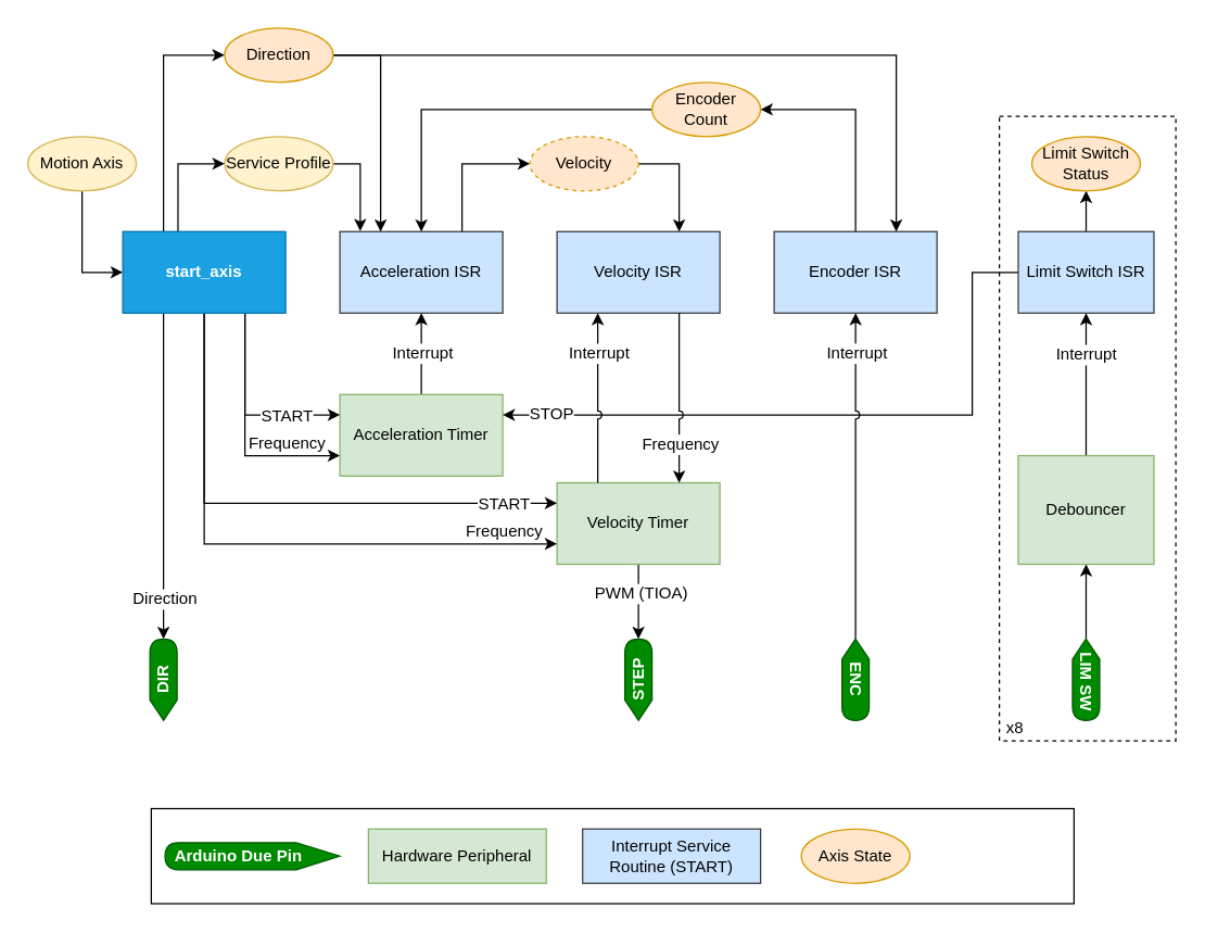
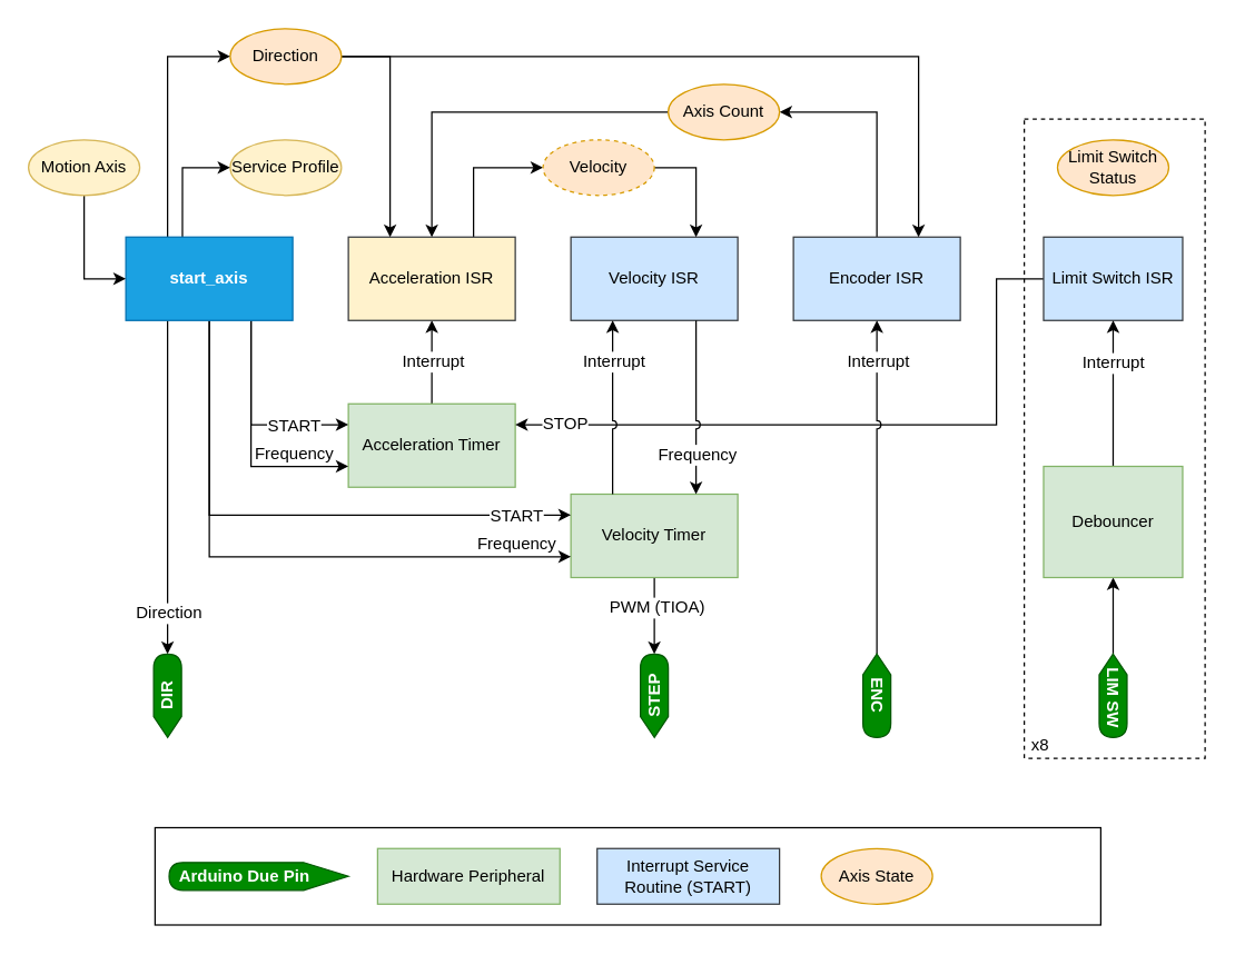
  <mxCell id="0" />
  <mxCell id="1" parent="0" />
  <mxCell id="2" value="" style="rounded=0;whiteSpace=wrap;html=1;align=center;" parent="1" vertex="1"><mxGeometry x="111" y="595" width="680" height="70" as="geometry" /></mxCell>
  <mxCell id="3" value="&amp;nbsp;x8" style="rounded=0;whiteSpace=wrap;html=1;verticalAlign=bottom;align=left;fillColor=none;dashed=1;" parent="1" vertex="1"><mxGeometry x="736" y="85" width="130" height="460" as="geometry" /></mxCell>
  <mxCell id="4" style="edgeStyle=orthogonalEdgeStyle;rounded=0;orthogonalLoop=1;jettySize=auto;html=1;entryX=1;entryY=0.5;entryDx=0;entryDy=0;entryPerimeter=0;" parent="1" source="6" target="51" edge="1"><mxGeometry relative="1" as="geometry"><mxPoint x="470" y="430" as="targetPoint" /></mxGeometry></mxCell>
  <mxCell id="5" value="PWM (TIOA)" style="text;html=1;align=center;verticalAlign=middle;resizable=0;points=[];labelBackgroundColor=#ffffff;" parent="4" vertex="1" connectable="0"><mxGeometry x="-0.221" y="1" relative="1" as="geometry"><mxPoint as="offset" /></mxGeometry></mxCell>
  <mxCell id="6" value="Velocity Timer" style="rounded=0;whiteSpace=wrap;html=1;fillColor=#d5e8d4;strokeColor=#82b366;" parent="1" vertex="1"><mxGeometry x="410" y="355" width="120" height="60" as="geometry" /></mxCell>
  <mxCell id="7" style="edgeStyle=orthogonalEdgeStyle;rounded=0;orthogonalLoop=1;jettySize=auto;html=1;entryX=0.5;entryY=1;entryDx=0;entryDy=0;exitX=0.5;exitY=0;exitDx=0;exitDy=0;" parent="1" source="9" target="12" edge="1"><mxGeometry relative="1" as="geometry" /></mxCell>
  <mxCell id="8" value="Interrupt" style="text;html=1;align=center;verticalAlign=middle;resizable=0;points=[];labelBackgroundColor=#ffffff;horizontal=1;" parent="7" vertex="1" connectable="0"><mxGeometry x="-0.145" relative="1" as="geometry"><mxPoint y="-4.29" as="offset" /></mxGeometry></mxCell>
  <mxCell id="9" value="Acceleration Timer" style="rounded=0;whiteSpace=wrap;html=1;fillColor=#d5e8d4;strokeColor=#82b366;" parent="1" vertex="1"><mxGeometry x="250" y="290" width="120" height="60" as="geometry" /></mxCell>
  <mxCell id="10" value="Velocity ISR" style="rounded=0;whiteSpace=wrap;html=1;fillColor=#cce5ff;strokeColor=#36393d;" parent="1" vertex="1"><mxGeometry x="410" y="170" width="120" height="60" as="geometry" /></mxCell>
  <mxCell id="11" style="edgeStyle=orthogonalEdgeStyle;rounded=0;orthogonalLoop=1;jettySize=auto;html=1;entryX=0;entryY=0.5;entryDx=0;entryDy=0;exitX=0.75;exitY=0;exitDx=0;exitDy=0;" parent="1" source="12" target="26" edge="1"><mxGeometry relative="1" as="geometry" /></mxCell>
- <mxCell id="12" value="Acceleration ISR" style="rounded=0;whiteSpace=wrap;html=1;fillColor=#cce5ff;strokeColor=#36393d;" parent="1" vertex="1"><mxGeometry x="250" y="170" width="120" height="60" as="geometry" /></mxCell>
+ <mxCell id="12" value="Acceleration ISR" style="rounded=0;whiteSpace=wrap;html=1;fillColor=#fff2cc;strokeColor=#36393d;" parent="1" vertex="1"><mxGeometry x="250" y="170" width="120" height="60" as="geometry" /></mxCell>
  <mxCell id="13" style="edgeStyle=orthogonalEdgeStyle;rounded=0;orthogonalLoop=1;jettySize=auto;html=1;entryX=0.5;entryY=1;entryDx=0;entryDy=0;exitX=0;exitY=0.5;exitDx=0;exitDy=0;exitPerimeter=0;" parent="1" source="53" target="24" edge="1"><mxGeometry relative="1" as="geometry"><mxPoint x="799.88" y="430" as="sourcePoint" /></mxGeometry></mxCell>
- <mxCell id="14" style="edgeStyle=orthogonalEdgeStyle;rounded=0;orthogonalLoop=1;jettySize=auto;html=1;" parent="1" source="17" target="27" edge="1"><mxGeometry relative="1" as="geometry" /></mxCell>
  <mxCell id="15" style="edgeStyle=orthogonalEdgeStyle;rounded=0;orthogonalLoop=1;jettySize=auto;html=1;exitX=0;exitY=0.5;exitDx=0;exitDy=0;entryX=1;entryY=0.25;entryDx=0;entryDy=0;" parent="1" source="17" target="9" edge="1"><mxGeometry relative="1" as="geometry"><Array as="points"><mxPoint x="716" y="200" /><mxPoint x="716" y="305" /></Array></mxGeometry></mxCell>
  <mxCell id="16" value="STOP" style="text;html=1;align=center;verticalAlign=middle;resizable=0;points=[];labelBackgroundColor=#ffffff;" parent="15" vertex="1" connectable="0"><mxGeometry x="0.904" y="-1" relative="1" as="geometry"><mxPoint x="12.79" as="offset" /></mxGeometry></mxCell>
  <mxCell id="17" value="Limit Switch ISR" style="rounded=0;whiteSpace=wrap;html=1;fillColor=#cce5ff;strokeColor=#36393d;" parent="1" vertex="1"><mxGeometry x="749.88" y="170" width="100" height="60" as="geometry" /></mxCell>
  <mxCell id="18" style="edgeStyle=orthogonalEdgeStyle;rounded=0;orthogonalLoop=1;jettySize=auto;html=1;entryX=1;entryY=0.5;entryDx=0;entryDy=0;" parent="1" source="19" target="29" edge="1"><mxGeometry relative="1" as="geometry"><Array as="points"><mxPoint x="630" y="80" /></Array></mxGeometry></mxCell>
  <mxCell id="19" value="Encoder ISR" style="rounded=0;whiteSpace=wrap;html=1;fillColor=#cce5ff;strokeColor=#36393d;" parent="1" vertex="1"><mxGeometry x="570" y="170" width="120" height="60" as="geometry" /></mxCell>
  <mxCell id="20" style="edgeStyle=orthogonalEdgeStyle;rounded=0;orthogonalLoop=1;jettySize=auto;html=1;entryX=0.5;entryY=1;entryDx=0;entryDy=0;exitX=0;exitY=0.5;exitDx=0;exitDy=0;exitPerimeter=0;jumpStyle=arc;" parent="1" source="52" target="19" edge="1"><mxGeometry relative="1" as="geometry"><mxPoint x="630" y="430" as="sourcePoint" /></mxGeometry></mxCell>
  <mxCell id="21" value="Interrupt" style="text;html=1;align=center;verticalAlign=middle;resizable=0;points=[];labelBackgroundColor=#ffffff;" parent="20" vertex="1" connectable="0"><mxGeometry x="-0.07" relative="1" as="geometry"><mxPoint y="-98.28" as="offset" /></mxGeometry></mxCell>
  <mxCell id="22" style="edgeStyle=orthogonalEdgeStyle;rounded=0;orthogonalLoop=1;jettySize=auto;html=1;entryX=0.5;entryY=1;entryDx=0;entryDy=0;exitX=0.5;exitY=0;exitDx=0;exitDy=0;" parent="1" source="24" target="17" edge="1"><mxGeometry relative="1" as="geometry" /></mxCell>
  <mxCell id="23" value="Interrupt" style="text;html=1;align=center;verticalAlign=middle;resizable=0;points=[];labelBackgroundColor=#ffffff;" parent="22" vertex="1" connectable="0"><mxGeometry x="-0.193" y="-2" relative="1" as="geometry"><mxPoint x="-2" y="-32.62" as="offset" /></mxGeometry></mxCell>
  <mxCell id="24" value="Debouncer" style="rounded=0;whiteSpace=wrap;html=1;fillColor=#d5e8d4;strokeColor=#82b366;" parent="1" vertex="1"><mxGeometry x="749.88" y="335" width="100" height="80" as="geometry" /></mxCell>
  <mxCell id="25" style="edgeStyle=orthogonalEdgeStyle;rounded=0;orthogonalLoop=1;jettySize=auto;html=1;entryX=0.75;entryY=0;entryDx=0;entryDy=0;" parent="1" source="26" target="10" edge="1"><mxGeometry relative="1" as="geometry"><Array as="points"><mxPoint x="500" y="120" /></Array></mxGeometry></mxCell>
  <mxCell id="26" value="Velocity" style="ellipse;whiteSpace=wrap;html=1;align=center;fillColor=#ffe6cc;strokeColor=#d79b00;dashed=1;" parent="1" vertex="1"><mxGeometry x="390" y="100" width="80" height="40" as="geometry" /></mxCell>
  <mxCell id="27" value="Limit Switch Status" style="ellipse;whiteSpace=wrap;html=1;align=center;fillColor=#ffe6cc;strokeColor=#d79b00;" parent="1" vertex="1"><mxGeometry x="759.88" y="100" width="80" height="40" as="geometry" /></mxCell>
  <mxCell id="28" style="edgeStyle=orthogonalEdgeStyle;rounded=0;orthogonalLoop=1;jettySize=auto;html=1;entryX=0.5;entryY=0;entryDx=0;entryDy=0;" parent="1" source="29" target="12" edge="1"><mxGeometry relative="1" as="geometry"><Array as="points"><mxPoint x="310" y="80" /></Array></mxGeometry></mxCell>
- <mxCell id="29" value="Encoder Count" style="ellipse;whiteSpace=wrap;html=1;align=center;fillColor=#ffe6cc;strokeColor=#d79b00;" parent="1" vertex="1"><mxGeometry x="480" y="60" width="80" height="40" as="geometry" /></mxCell>
- <mxCell id="30" style="edgeStyle=orthogonalEdgeStyle;rounded=0;orthogonalLoop=1;jettySize=auto;html=1;entryX=0.125;entryY=-0.005;entryDx=0;entryDy=0;entryPerimeter=0;" parent="1" source="31" target="12" edge="1"><mxGeometry relative="1" as="geometry" /></mxCell>
+ <mxCell id="29" value="Axis Count" style="ellipse;whiteSpace=wrap;html=1;align=center;fillColor=#ffe6cc;strokeColor=#d79b00;" parent="1" vertex="1"><mxGeometry x="480" y="60" width="80" height="40" as="geometry" /></mxCell>
  <mxCell id="31" value="Service Profile" style="ellipse;whiteSpace=wrap;html=1;align=center;fillColor=#fff2cc;strokeColor=#d6b656;" parent="1" vertex="1"><mxGeometry x="165" y="100" width="80" height="40" as="geometry" /></mxCell>
  <mxCell id="32" style="edgeStyle=orthogonalEdgeStyle;rounded=0;orthogonalLoop=1;jettySize=auto;html=1;entryX=0.25;entryY=0;entryDx=0;entryDy=0;" parent="1" source="34" target="12" edge="1"><mxGeometry relative="1" as="geometry" /></mxCell>
  <mxCell id="33" style="edgeStyle=orthogonalEdgeStyle;rounded=0;orthogonalLoop=1;jettySize=auto;html=1;entryX=0.75;entryY=0;entryDx=0;entryDy=0;" parent="1" source="34" target="19" edge="1"><mxGeometry relative="1" as="geometry" /></mxCell>
  <mxCell id="34" value="Direction" style="ellipse;whiteSpace=wrap;html=1;align=center;fillColor=#ffe6cc;strokeColor=#d79b00;" parent="1" vertex="1"><mxGeometry x="165" y="20" width="80" height="40" as="geometry" /></mxCell>
  <mxCell id="35" style="edgeStyle=orthogonalEdgeStyle;rounded=0;orthogonalLoop=1;jettySize=auto;html=1;entryX=1;entryY=0.5;entryDx=0;entryDy=0;exitX=0.25;exitY=1;exitDx=0;exitDy=0;entryPerimeter=0;" parent="1" source="47" target="50" edge="1"><mxGeometry relative="1" as="geometry"><mxPoint x="120" y="430" as="targetPoint" /></mxGeometry></mxCell>
  <mxCell id="36" value="Direction" style="text;html=1;align=center;verticalAlign=middle;resizable=0;points=[];labelBackgroundColor=#ffffff;" parent="35" vertex="1" connectable="0"><mxGeometry x="0.75" y="2" relative="1" as="geometry"><mxPoint x="-2" as="offset" /></mxGeometry></mxCell>
  <mxCell id="37" style="edgeStyle=orthogonalEdgeStyle;rounded=0;orthogonalLoop=1;jettySize=auto;html=1;entryX=0;entryY=0.5;entryDx=0;entryDy=0;exitX=0.25;exitY=0;exitDx=0;exitDy=0;" parent="1" source="47" target="34" edge="1"><mxGeometry relative="1" as="geometry" /></mxCell>
  <mxCell id="38" style="edgeStyle=orthogonalEdgeStyle;rounded=0;orthogonalLoop=1;jettySize=auto;html=1;entryX=0;entryY=0.25;entryDx=0;entryDy=0;exitX=0.75;exitY=1;exitDx=0;exitDy=0;" parent="1" source="47" target="9" edge="1"><mxGeometry relative="1" as="geometry"><Array as="points"><mxPoint x="180" y="305" /></Array></mxGeometry></mxCell>
  <mxCell id="39" value="START" style="text;html=1;align=center;verticalAlign=middle;resizable=0;points=[];labelBackgroundColor=#ffffff;" parent="38" vertex="1" connectable="0"><mxGeometry x="0.125" y="20" relative="1" as="geometry"><mxPoint x="23.33" y="20" as="offset" /></mxGeometry></mxCell>
  <mxCell id="40" style="edgeStyle=orthogonalEdgeStyle;rounded=0;orthogonalLoop=1;jettySize=auto;html=1;exitX=0.5;exitY=1;exitDx=0;exitDy=0;entryX=0;entryY=0.25;entryDx=0;entryDy=0;" parent="1" source="47" target="6" edge="1"><mxGeometry relative="1" as="geometry" /></mxCell>
  <mxCell id="41" value="START" style="text;html=1;align=center;verticalAlign=middle;resizable=0;points=[];labelBackgroundColor=#ffffff;" parent="40" vertex="1" connectable="0"><mxGeometry x="-0.3" y="79" relative="1" as="geometry"><mxPoint x="220" y="79" as="offset" /></mxGeometry></mxCell>
  <mxCell id="42" style="edgeStyle=orthogonalEdgeStyle;rounded=0;orthogonalLoop=1;jettySize=auto;html=1;exitX=0.75;exitY=1;exitDx=0;exitDy=0;entryX=0;entryY=0.75;entryDx=0;entryDy=0;" parent="1" source="47" target="9" edge="1"><mxGeometry relative="1" as="geometry"><Array as="points"><mxPoint x="180" y="335" /></Array></mxGeometry></mxCell>
  <mxCell id="43" value="Frequency" style="text;html=1;align=center;verticalAlign=middle;resizable=0;points=[];labelBackgroundColor=#ffffff;" parent="42" vertex="1" connectable="0"><mxGeometry x="0.698" relative="1" as="geometry"><mxPoint x="-13.6" y="-10" as="offset" /></mxGeometry></mxCell>
  <mxCell id="44" style="edgeStyle=orthogonalEdgeStyle;rounded=0;orthogonalLoop=1;jettySize=auto;html=1;exitX=0.339;exitY=0.005;exitDx=0;exitDy=0;entryX=0;entryY=0.5;entryDx=0;entryDy=0;exitPerimeter=0;" parent="1" source="47" target="31" edge="1"><mxGeometry relative="1" as="geometry"><Array as="points"><mxPoint x="131" y="120" /></Array></mxGeometry></mxCell>
  <mxCell id="45" style="edgeStyle=orthogonalEdgeStyle;rounded=0;jumpStyle=arc;orthogonalLoop=1;jettySize=auto;html=1;exitX=0.5;exitY=1;exitDx=0;exitDy=0;entryX=0;entryY=0.75;entryDx=0;entryDy=0;" parent="1" source="47" target="6" edge="1"><mxGeometry relative="1" as="geometry" /></mxCell>
  <mxCell id="46" value="Frequency" style="text;html=1;align=center;verticalAlign=middle;resizable=0;points=[];labelBackgroundColor=#ffffff;" parent="45" vertex="1" connectable="0"><mxGeometry x="0.766" y="2" relative="1" as="geometry"><mxPoint x="10.4" y="-8.0" as="offset" /></mxGeometry></mxCell>
  <mxCell id="47" value="start_axis" style="rounded=0;whiteSpace=wrap;html=1;fillColor=#1ba1e2;strokeColor=#006EAF;fontColor=#ffffff;fontStyle=1" parent="1" vertex="1"><mxGeometry x="90" y="170" width="120" height="60" as="geometry" /></mxCell>
  <mxCell id="48" style="edgeStyle=orthogonalEdgeStyle;rounded=0;orthogonalLoop=1;jettySize=auto;html=1;entryX=0;entryY=0.5;entryDx=0;entryDy=0;exitX=0.5;exitY=1;exitDx=0;exitDy=0;" parent="1" source="49" target="47" edge="1"><mxGeometry relative="1" as="geometry" /></mxCell>
  <mxCell id="49" value="Motion Axis" style="ellipse;whiteSpace=wrap;html=1;align=center;fillColor=#fff2cc;strokeColor=#d6b656;" parent="1" vertex="1"><mxGeometry x="20" y="100" width="80" height="40" as="geometry" /></mxCell>
  <mxCell id="50" value="DIR" style="shape=display;whiteSpace=wrap;html=1;align=center;rotation=-90;horizontal=1;fillColor=#008a00;strokeColor=#005700;fontColor=#ffffff;fontStyle=1" parent="1" vertex="1"><mxGeometry x="90" y="490" width="60" height="20" as="geometry" /></mxCell>
  <mxCell id="51" value="STEP" style="shape=display;whiteSpace=wrap;html=1;align=center;rotation=-90;fillColor=#008a00;strokeColor=#005700;fontColor=#ffffff;fontStyle=1" parent="1" vertex="1"><mxGeometry x="440" y="490" width="60" height="20" as="geometry" /></mxCell>
  <mxCell id="52" value="ENC" style="shape=display;whiteSpace=wrap;html=1;align=center;rotation=90;horizontal=1;flipV=0;flipH=0;fillColor=#008a00;strokeColor=#005700;fontColor=#ffffff;fontStyle=1" parent="1" vertex="1"><mxGeometry x="600" y="490" width="60" height="20" as="geometry" /></mxCell>
  <mxCell id="53" value="&amp;nbsp;LIM SW" style="shape=display;whiteSpace=wrap;html=1;align=center;rotation=90;horizontal=1;flipV=0;flipH=0;fillColor=#008a00;strokeColor=#005700;fontColor=#ffffff;fontStyle=1" parent="1" vertex="1"><mxGeometry x="769.88" y="490" width="60" height="20" as="geometry" /></mxCell>
  <mxCell id="54" style="edgeStyle=orthogonalEdgeStyle;rounded=0;orthogonalLoop=1;jettySize=auto;html=1;exitX=0.75;exitY=1;exitDx=0;exitDy=0;entryX=0.75;entryY=0;entryDx=0;entryDy=0;jumpStyle=arc;" parent="1" source="10" target="6" edge="1"><mxGeometry relative="1" as="geometry" /></mxCell>
  <mxCell id="55" value="Frequency" style="text;html=1;align=center;verticalAlign=middle;resizable=0;points=[];labelBackgroundColor=#ffffff;horizontal=1;" parent="54" vertex="1" connectable="0"><mxGeometry x="-0.13" y="1" relative="1" as="geometry"><mxPoint x="-1" y="42.38" as="offset" /></mxGeometry></mxCell>
  <mxCell id="56" value="Arduino Due Pin&amp;nbsp; &amp;nbsp; &amp;nbsp;&amp;nbsp;" style="shape=display;whiteSpace=wrap;html=1;align=center;rotation=0;horizontal=1;fillColor=#008a00;strokeColor=#005700;fontColor=#ffffff;fontStyle=1;flipH=1;flipV=1;" parent="1" vertex="1"><mxGeometry x="121.12" y="620" width="128.88" height="20" as="geometry" /></mxCell>
  <mxCell id="57" value="Hardware Peripheral" style="rounded=0;whiteSpace=wrap;html=1;fillColor=#d5e8d4;strokeColor=#82b366;" parent="1" vertex="1"><mxGeometry x="271" y="610" width="131.12" height="40" as="geometry" /></mxCell>
  <mxCell id="58" value="Interrupt Service Routine (START)" style="rounded=0;whiteSpace=wrap;html=1;fillColor=#cce5ff;strokeColor=#36393d;" parent="1" vertex="1"><mxGeometry x="428.88" y="610" width="131.12" height="40" as="geometry" /></mxCell>
  <mxCell id="59" value="Axis State" style="ellipse;whiteSpace=wrap;html=1;align=center;fillColor=#ffe6cc;strokeColor=#d79b00;" parent="1" vertex="1"><mxGeometry x="590" y="610" width="80" height="40" as="geometry" /></mxCell>
  <mxCell id="60" style="edgeStyle=orthogonalEdgeStyle;rounded=0;orthogonalLoop=1;jettySize=auto;html=1;entryX=0.25;entryY=1;entryDx=0;entryDy=0;exitX=0.25;exitY=0;exitDx=0;exitDy=0;jumpStyle=arc;" parent="1" source="6" target="10" edge="1"><mxGeometry relative="1" as="geometry" /></mxCell>
  <mxCell id="61" value="Interrupt" style="text;html=1;align=center;verticalAlign=middle;resizable=0;points=[];labelBackgroundColor=#ffffff;horizontal=1;" parent="60" vertex="1" connectable="0"><mxGeometry x="0.195" y="-1" relative="1" as="geometry"><mxPoint x="-1" y="-20.2" as="offset" /></mxGeometry></mxCell>
